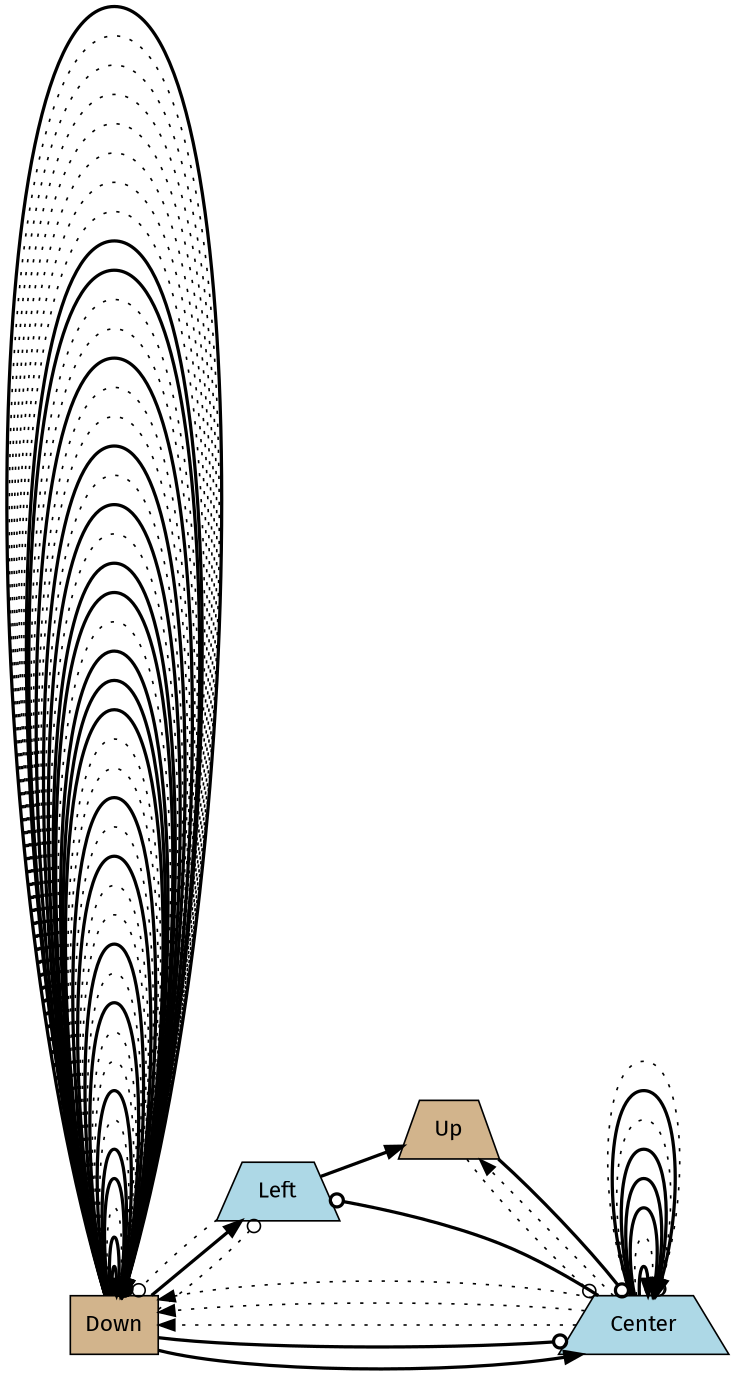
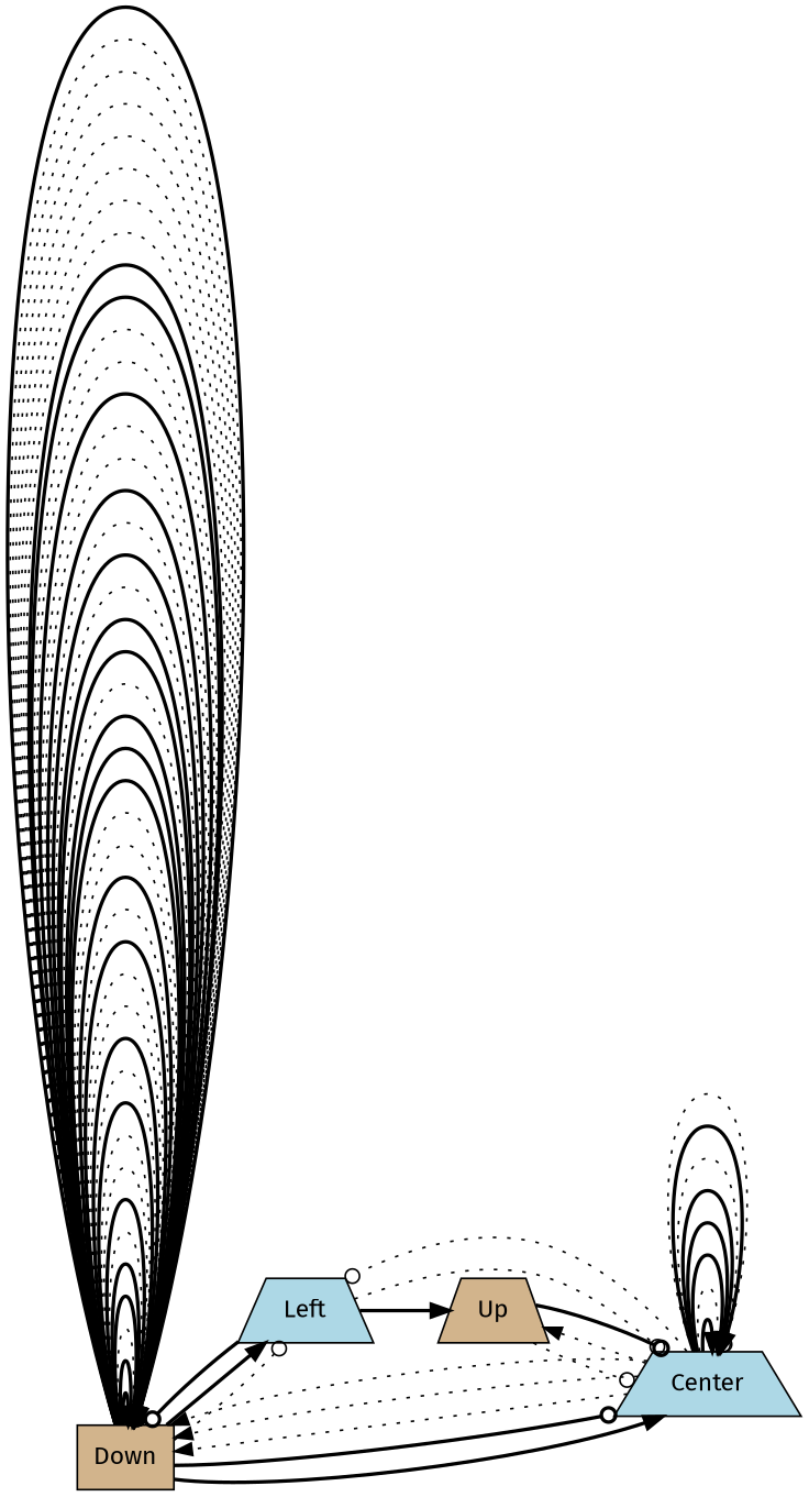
  digraph {
    fontname="Fira Sans"
    rankdir=LR
    node [fillcolor=tan fontname="Fira Sans" shape=trapezium style=filled]
    edge [arrowhead=normal fontname="Fira Sans" style=dotted]
    Down [shape=box]
    Left [fillcolor=lightblue]
    Center [fillcolor=lightblue]
    Up
    Down -> Down [style=bold]
    Down -> Down [arrowhead=odot style=bold]
    Down -> Down [arrowhead=odot]
    Down -> Down [arrowhead=odot style=bold]
    Down -> Down [style=bold]
    Down -> Down [arrowhead=odot]
    Down -> Down [style=bold]
    Down -> Down [arrowhead=odot]
    Down -> Down
    Down -> Down [style=bold]
    Down -> Down
    Down -> Down [style=bold]
    Down -> Down
    Down -> Down [arrowhead=odot]
    Down -> Down [arrowhead=odot style=bold]
    Down -> Down [arrowhead=odot]
    Down -> Down [arrowhead=odot style=bold]
    Down -> Down
    Down -> Down
    Down -> Down [style=bold]
    Down -> Down [style=bold]
    Down -> Down [arrowhead=odot style=bold]
    Down -> Down [arrowhead=odot]
    Down -> Down [style=bold]
    Down -> Down [arrowhead=odot style=bold]
    Down -> Down
    Down -> Down [arrowhead=odot style=bold]
    Down -> Down
    Down -> Down [style=bold]
    Down -> Down
    Down -> Down [arrowhead=odot]
    Down -> Down [style=bold]
    Down -> Down [arrowhead=odot]
    Down -> Down
    Down -> Down [arrowhead=odot style=bold]
    Down -> Down [style=bold]
    Down -> Down
    Down -> Down [arrowhead=odot]
    Down -> Down [arrowhead=odot]
    Down -> Down
    Down -> Down
    Down -> Down
    Down -> Down [arrowhead=odot]
    Down -> Down [arrowhead=odot style=bold]
    Down -> Left [arrowhead=odot]
    Down -> Left [style=bold]
    Down -> Center [style=bold]
    Down -> Center [arrowhead=odot style=bold]
-   Left -> Down [arrowhead=odot]
+   Left -> Down [arrowhead=odot style=bold]
+   Left -> Center [arrowhead=odot]
    Left -> Up [style=bold]
    Center -> Down
    Center -> Down
    Center -> Down
-   Center -> Left [arrowhead=odot style=bold]
+   Center -> Left [arrowhead=odot]
    Center -> Center [style=bold]
    Center -> Center [arrowhead=odot]
    Center -> Center [style=bold]
    Center -> Center [style=bold]
    Center -> Center [style=bold]
    Center -> Center [arrowhead=odot]
    Center -> Center [style=bold]
    Center -> Center [arrowhead=odot]
    Center -> Up
    Up -> Center [arrowhead=odot]
    Up -> Center [arrowhead=odot style=bold]
  }
